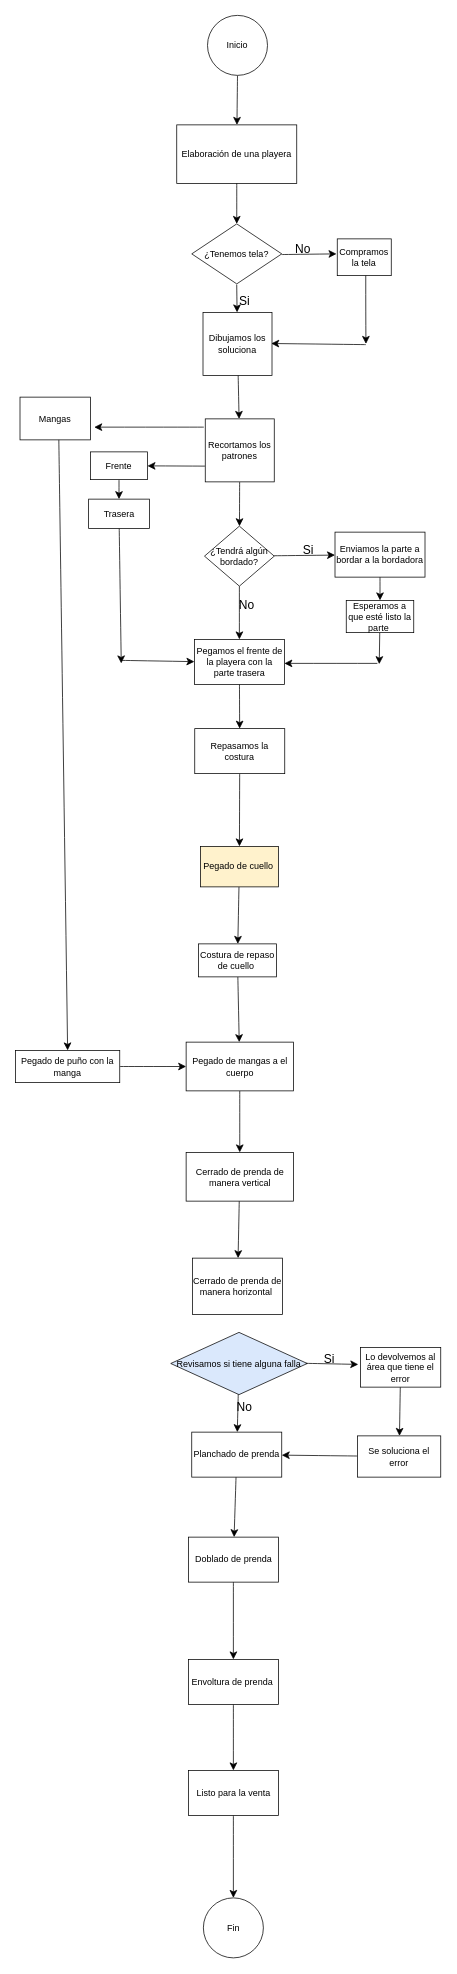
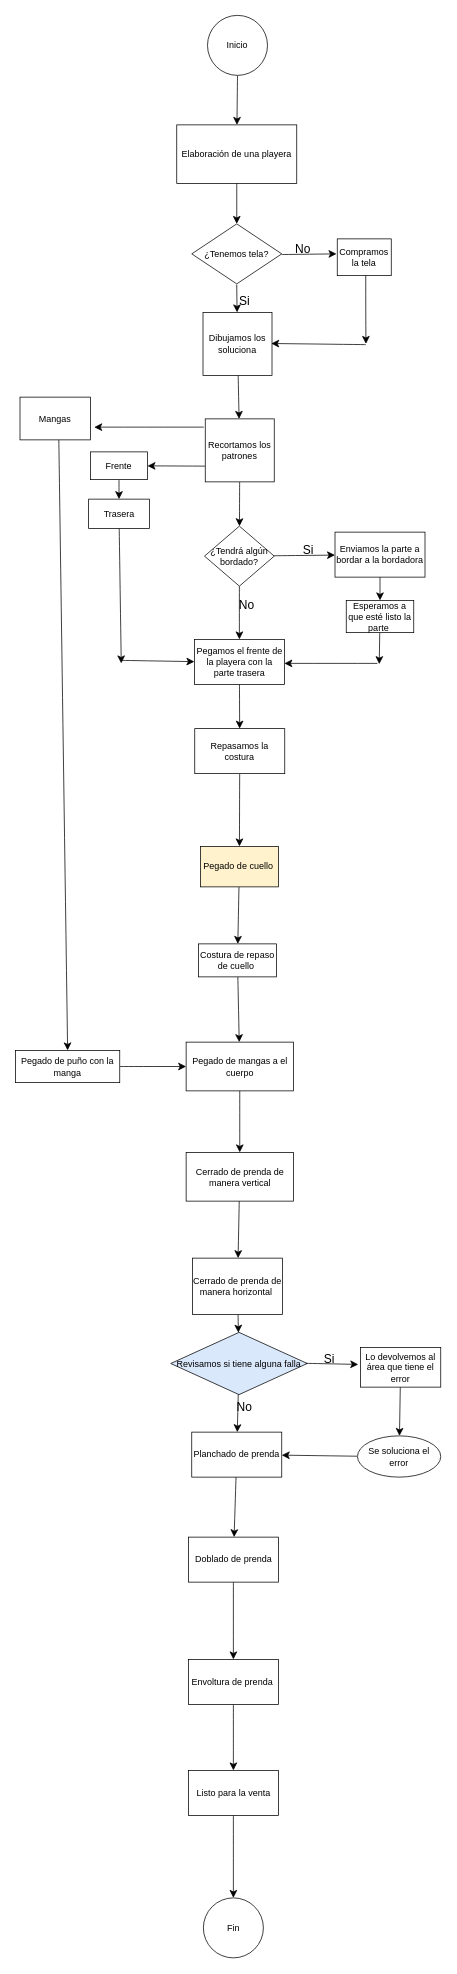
  <mxCell id="0" />
  <mxCell id="1" parent="0" />
  <mxCell id="2" value="Elaboración de una playera" style="rounded=0;whiteSpace=wrap;html=1;" vertex="1" parent="1"><mxGeometry x="235" y="166" width="160" height="78" as="geometry" /></mxCell>
  <mxCell id="3" value="¿Tenemos tela?" style="rhombus;whiteSpace=wrap;html=1;" vertex="1" parent="1"><mxGeometry x="255" y="298" width="120" height="80" as="geometry" /></mxCell>
  <mxCell id="4" value="" style="edgeStyle=none;orthogonalLoop=1;jettySize=auto;html=1;rounded=0;fontSize=12;startSize=8;endSize=8;curved=1;entryX=0.5;entryY=0;entryDx=0;entryDy=0;exitX=0.5;exitY=1;exitDx=0;exitDy=0;" edge="1" parent="1" source="2" target="3"><mxGeometry width="120" relative="1" as="geometry"><mxPoint x="312" y="249" as="sourcePoint" /><mxPoint x="320.558" y="302.342" as="targetPoint" /><Array as="points" /></mxGeometry></mxCell>
  <mxCell id="5" value="" style="edgeStyle=none;orthogonalLoop=1;jettySize=auto;html=1;rounded=0;fontSize=12;startSize=8;endSize=8;curved=1;" edge="1" parent="1"><mxGeometry width="120" relative="1" as="geometry"><mxPoint x="375" y="338.89" as="sourcePoint" /><mxPoint x="448" y="338" as="targetPoint" /><Array as="points" /></mxGeometry></mxCell>
  <mxCell id="6" value="" style="edgeStyle=none;orthogonalLoop=1;jettySize=auto;html=1;rounded=0;fontSize=12;startSize=8;endSize=8;curved=1;" edge="1" parent="1" target="11"><mxGeometry width="120" relative="1" as="geometry"><mxPoint x="314.96" y="379" as="sourcePoint" /><mxPoint x="314" y="456" as="targetPoint" /><Array as="points" /></mxGeometry></mxCell>
  <mxCell id="7" value="Compramos la tela" style="rounded=0;whiteSpace=wrap;html=1;" vertex="1" parent="1"><mxGeometry x="449" y="318" width="72" height="49" as="geometry" /></mxCell>
  <mxCell id="8" value="No" style="text;html=1;align=center;verticalAlign=middle;resizable=0;points=[];autosize=1;strokeColor=none;fillColor=none;fontSize=16;" vertex="1" parent="1"><mxGeometry x="384" y="315" width="38" height="31" as="geometry" /></mxCell>
  <mxCell id="9" value="Si" style="text;html=1;align=center;verticalAlign=middle;resizable=0;points=[];autosize=1;strokeColor=none;fillColor=none;fontSize=16;" vertex="1" parent="1"><mxGeometry x="308.5" y="385.5" width="32" height="31" as="geometry" /></mxCell>
  <mxCell id="10" value="" style="edgeStyle=none;curved=1;rounded=0;orthogonalLoop=1;jettySize=auto;html=1;fontSize=12;startSize=8;endSize=8;" edge="1" parent="1" source="11" target="17"><mxGeometry relative="1" as="geometry" /></mxCell>
  <mxCell id="11" value="Dibujamos los soluciona" style="rounded=0;whiteSpace=wrap;html=1;" vertex="1" parent="1"><mxGeometry x="270" y="416" width="92" height="84" as="geometry" /></mxCell>
  <mxCell id="12" value="" style="edgeStyle=none;orthogonalLoop=1;jettySize=auto;html=1;rounded=0;fontSize=12;startSize=8;endSize=8;curved=1;exitX=0.5;exitY=1;exitDx=0;exitDy=0;movable=1;resizable=1;rotatable=1;deletable=1;editable=1;locked=0;connectable=1;" edge="1" parent="1"><mxGeometry width="120" relative="1" as="geometry"><mxPoint x="487" y="367" as="sourcePoint" /><mxPoint x="487.26" y="458" as="targetPoint" /><Array as="points"><mxPoint x="487" y="420" /></Array></mxGeometry></mxCell>
  <mxCell id="13" value="" style="edgeStyle=none;orthogonalLoop=1;jettySize=auto;html=1;rounded=0;fontSize=12;startSize=8;endSize=8;curved=1;" edge="1" parent="1"><mxGeometry width="120" relative="1" as="geometry"><mxPoint x="487" y="459" as="sourcePoint" /><mxPoint x="361" y="457.5" as="targetPoint" /><Array as="points" /></mxGeometry></mxCell>
  <mxCell id="14" value="" style="edgeStyle=none;curved=1;rounded=0;orthogonalLoop=1;jettySize=auto;html=1;fontSize=12;startSize=8;endSize=8;" edge="1" parent="1" source="17" target="20"><mxGeometry relative="1" as="geometry" /></mxCell>
  <mxCell id="15" value="" style="edgeStyle=none;curved=1;rounded=0;orthogonalLoop=1;jettySize=auto;html=1;fontSize=12;startSize=8;endSize=8;exitX=0;exitY=0.75;exitDx=0;exitDy=0;" edge="1" parent="1" source="17" target="43"><mxGeometry relative="1" as="geometry"><mxPoint x="276" y="610" as="sourcePoint" /><mxPoint x="170" y="610" as="targetPoint" /></mxGeometry></mxCell>
  <mxCell id="16" value="" style="edgeStyle=none;curved=1;rounded=0;orthogonalLoop=1;jettySize=auto;html=1;fontSize=12;startSize=8;endSize=8;" edge="1" parent="1"><mxGeometry relative="1" as="geometry"><mxPoint x="271" y="569" as="sourcePoint" /><mxPoint x="125" y="569" as="targetPoint" /></mxGeometry></mxCell>
  <mxCell id="17" value="Recortamos los patrones" style="rounded=0;whiteSpace=wrap;html=1;" vertex="1" parent="1"><mxGeometry x="273" y="558" width="92" height="84" as="geometry" /></mxCell>
  <mxCell id="18" value="" style="edgeStyle=none;curved=1;rounded=0;orthogonalLoop=1;jettySize=auto;html=1;fontSize=12;startSize=8;endSize=8;" edge="1" parent="1" source="20" target="22"><mxGeometry relative="1" as="geometry" /></mxCell>
  <mxCell id="19" value="" style="edgeStyle=none;curved=1;rounded=0;orthogonalLoop=1;jettySize=auto;html=1;fontSize=12;startSize=8;endSize=8;" edge="1" parent="1" source="20" target="29"><mxGeometry relative="1" as="geometry" /></mxCell>
  <mxCell id="20" value="¿Tendrá algún bordado?" style="rhombus;whiteSpace=wrap;html=1;rounded=0;" vertex="1" parent="1"><mxGeometry x="272" y="701" width="93" height="80" as="geometry" /></mxCell>
  <mxCell id="21" value="" style="edgeStyle=none;curved=1;rounded=0;orthogonalLoop=1;jettySize=auto;html=1;fontSize=12;startSize=8;endSize=8;" edge="1" parent="1" source="22" target="31"><mxGeometry relative="1" as="geometry" /></mxCell>
  <mxCell id="22" value="Pegamos el frente de la playera con la parte trasera" style="rounded=0;whiteSpace=wrap;html=1;" vertex="1" parent="1"><mxGeometry x="258.5" y="852" width="120" height="60" as="geometry" /></mxCell>
  <mxCell id="23" value="No" style="text;html=1;align=center;verticalAlign=middle;resizable=0;points=[];autosize=1;strokeColor=none;fillColor=none;fontSize=16;" vertex="1" parent="1"><mxGeometry x="308.5" y="790" width="38" height="31" as="geometry" /></mxCell>
  <mxCell id="24" value="" style="edgeStyle=none;curved=1;rounded=0;orthogonalLoop=1;jettySize=auto;html=1;fontSize=12;startSize=8;endSize=8;" edge="1" parent="1" source="29" target="27"><mxGeometry relative="1" as="geometry" /></mxCell>
  <mxCell id="25" value="Si" style="text;html=1;align=center;verticalAlign=middle;resizable=0;points=[];autosize=1;strokeColor=none;fillColor=none;fontSize=16;" vertex="1" parent="1"><mxGeometry x="393.5" y="716.5" width="32" height="31" as="geometry" /></mxCell>
  <mxCell id="26" value="" style="edgeStyle=none;curved=1;rounded=0;orthogonalLoop=1;jettySize=auto;html=1;fontSize=12;startSize=8;endSize=8;" edge="1" parent="1" source="27"><mxGeometry relative="1" as="geometry"><mxPoint x="505" y="885" as="targetPoint" /></mxGeometry></mxCell>
  <mxCell id="27" value="Esperamos a que esté listo la parte&amp;nbsp;" style="whiteSpace=wrap;html=1;rounded=0;" vertex="1" parent="1"><mxGeometry x="461" y="800" width="90" height="43" as="geometry" /></mxCell>
  <mxCell id="28" value="" style="edgeStyle=none;orthogonalLoop=1;jettySize=auto;html=1;rounded=0;fontSize=12;startSize=8;endSize=8;curved=1;" edge="1" parent="1"><mxGeometry width="120" relative="1" as="geometry"><mxPoint x="502.5" y="884" as="sourcePoint" /><mxPoint x="378.5" y="884" as="targetPoint" /><Array as="points"><mxPoint x="450.5" y="884" /></Array></mxGeometry></mxCell>
  <mxCell id="29" value="Enviamos la parte a bordar a la bordadora" style="whiteSpace=wrap;html=1;rounded=0;" vertex="1" parent="1"><mxGeometry x="446" y="709" width="120" height="60" as="geometry" /></mxCell>
  <mxCell id="30" value="" style="edgeStyle=none;curved=1;rounded=0;orthogonalLoop=1;jettySize=auto;html=1;fontSize=12;startSize=8;endSize=8;" edge="1" parent="1" source="31" target="33"><mxGeometry relative="1" as="geometry" /></mxCell>
  <mxCell id="31" value="Repasamos la costura" style="rounded=0;whiteSpace=wrap;html=1;" vertex="1" parent="1"><mxGeometry x="259" y="971" width="120" height="60" as="geometry" /></mxCell>
  <mxCell id="32" value="" style="edgeStyle=none;curved=1;rounded=0;orthogonalLoop=1;jettySize=auto;html=1;fontSize=12;startSize=8;endSize=8;" edge="1" parent="1" source="33" target="35"><mxGeometry relative="1" as="geometry" /></mxCell>
  <mxCell id="33" value="Pegado de cuello&amp;nbsp;" style="whiteSpace=wrap;html=1;rounded=0;fillColor=#fff2cc;" vertex="1" parent="1"><mxGeometry x="266.5" y="1128" width="104" height="54" as="geometry" /></mxCell>
  <mxCell id="34" value="" style="edgeStyle=none;curved=1;rounded=0;orthogonalLoop=1;jettySize=auto;html=1;fontSize=12;startSize=8;endSize=8;" edge="1" parent="1" source="35" target="37"><mxGeometry relative="1" as="geometry" /></mxCell>
  <mxCell id="35" value="Costura de repaso de cuello&amp;nbsp;" style="whiteSpace=wrap;html=1;rounded=0;" vertex="1" parent="1"><mxGeometry x="264" y="1258" width="104" height="44" as="geometry" /></mxCell>
  <mxCell id="36" value="" style="edgeStyle=none;curved=1;rounded=0;orthogonalLoop=1;jettySize=auto;html=1;fontSize=12;startSize=8;endSize=8;" edge="1" parent="1" source="37" target="50"><mxGeometry relative="1" as="geometry" /></mxCell>
  <mxCell id="37" value="Pegado de mangas a el cuerpo" style="whiteSpace=wrap;html=1;rounded=0;" vertex="1" parent="1"><mxGeometry x="247.5" y="1389" width="143" height="65" as="geometry" /></mxCell>
  <mxCell id="38" value="" style="edgeStyle=none;curved=1;rounded=0;orthogonalLoop=1;jettySize=auto;html=1;fontSize=12;startSize=8;endSize=8;" edge="1" parent="1" source="39" target="37"><mxGeometry relative="1" as="geometry" /></mxCell>
  <mxCell id="39" value="Pegado de puño con la manga" style="whiteSpace=wrap;html=1;rounded=0;" vertex="1" parent="1"><mxGeometry x="20" y="1400" width="139" height="43" as="geometry" /></mxCell>
  <mxCell id="40" value="" style="edgeStyle=none;curved=1;rounded=0;orthogonalLoop=1;jettySize=auto;html=1;fontSize=12;startSize=8;endSize=8;entryX=0.5;entryY=0;entryDx=0;entryDy=0;" edge="1" parent="1" target="39"><mxGeometry relative="1" as="geometry"><mxPoint x="77.686" y="580" as="sourcePoint" /><mxPoint x="78" y="1084" as="targetPoint" /></mxGeometry></mxCell>
  <mxCell id="41" value="Mangas" style="whiteSpace=wrap;html=1;rounded=0;" vertex="1" parent="1"><mxGeometry x="26" y="529" width="94" height="57" as="geometry" /></mxCell>
  <mxCell id="42" value="" style="edgeStyle=none;curved=1;rounded=0;orthogonalLoop=1;jettySize=auto;html=1;fontSize=12;startSize=8;endSize=8;" edge="1" parent="1" source="43" target="45"><mxGeometry relative="1" as="geometry"><mxPoint x="158" y="697" as="targetPoint" /></mxGeometry></mxCell>
  <mxCell id="43" value="Frente" style="rounded=0;whiteSpace=wrap;html=1;" vertex="1" parent="1"><mxGeometry x="120" y="602" width="76" height="37" as="geometry" /></mxCell>
  <mxCell id="44" value="" style="edgeStyle=none;curved=1;rounded=0;orthogonalLoop=1;jettySize=auto;html=1;fontSize=12;startSize=8;endSize=8;" edge="1" parent="1" source="45"><mxGeometry relative="1" as="geometry"><mxPoint x="161" y="884" as="targetPoint" /></mxGeometry></mxCell>
  <mxCell id="45" value="Trasera" style="rounded=0;whiteSpace=wrap;html=1;" vertex="1" parent="1"><mxGeometry x="117.5" y="665" width="81" height="39" as="geometry" /></mxCell>
  <mxCell id="46" value="" style="edgeStyle=none;orthogonalLoop=1;jettySize=auto;html=1;rounded=0;fontSize=12;startSize=8;endSize=8;curved=1;" edge="1" parent="1"><mxGeometry width="120" relative="1" as="geometry"><mxPoint x="161" y="880" as="sourcePoint" /><mxPoint x="258.5" y="881.69" as="targetPoint" /><Array as="points" /></mxGeometry></mxCell>
  <mxCell id="47" value="" style="edgeStyle=none;curved=1;rounded=0;orthogonalLoop=1;jettySize=auto;html=1;fontSize=12;startSize=8;endSize=8;" edge="1" parent="1" source="50" target="49"><mxGeometry relative="1" as="geometry" /></mxCell>
+ <mxCell id="48" value="" style="edgeStyle=none;curved=1;rounded=0;orthogonalLoop=1;jettySize=auto;html=1;fontSize=12;startSize=8;endSize=8;" edge="1" parent="1" source="49" target="60"><mxGeometry relative="1" as="geometry" /></mxCell>
  <mxCell id="49" value="Cerrado de prenda de manera horizontal&amp;nbsp;" style="whiteSpace=wrap;html=1;rounded=0;" vertex="1" parent="1"><mxGeometry x="256" y="1677" width="120" height="75" as="geometry" /></mxCell>
  <mxCell id="50" value="Cerrado de prenda de manera vertical" style="whiteSpace=wrap;html=1;rounded=0;" vertex="1" parent="1"><mxGeometry x="247.5" y="1536" width="143" height="65" as="geometry" /></mxCell>
  <mxCell id="51" value="" style="edgeStyle=none;curved=1;rounded=0;orthogonalLoop=1;jettySize=auto;html=1;fontSize=12;startSize=8;endSize=8;" edge="1" parent="1" source="52" target="54"><mxGeometry relative="1" as="geometry" /></mxCell>
  <mxCell id="52" value="Planchado de prenda" style="whiteSpace=wrap;html=1;rounded=0;" vertex="1" parent="1"><mxGeometry x="255" y="1909" width="120" height="60" as="geometry" /></mxCell>
  <mxCell id="53" value="" style="edgeStyle=none;curved=1;rounded=0;orthogonalLoop=1;jettySize=auto;html=1;fontSize=12;startSize=8;endSize=8;" edge="1" parent="1" source="54" target="56"><mxGeometry relative="1" as="geometry" /></mxCell>
  <mxCell id="54" value="Doblado de prenda" style="whiteSpace=wrap;html=1;rounded=0;" vertex="1" parent="1"><mxGeometry x="250.5" y="2049" width="120" height="60" as="geometry" /></mxCell>
  <mxCell id="55" value="" style="edgeStyle=none;curved=1;rounded=0;orthogonalLoop=1;jettySize=auto;html=1;fontSize=12;startSize=8;endSize=8;" edge="1" parent="1" source="56" target="58"><mxGeometry relative="1" as="geometry" /></mxCell>
  <mxCell id="56" value="Envoltura de prenda&amp;nbsp;" style="whiteSpace=wrap;html=1;rounded=0;" vertex="1" parent="1"><mxGeometry x="250.5" y="2212" width="120" height="60" as="geometry" /></mxCell>
  <mxCell id="57" value="" style="edgeStyle=none;curved=1;rounded=0;orthogonalLoop=1;jettySize=auto;html=1;fontSize=12;startSize=8;endSize=8;" edge="1" parent="1" source="58" target="71"><mxGeometry relative="1" as="geometry" /></mxCell>
  <mxCell id="58" value="Listo para la venta" style="whiteSpace=wrap;html=1;rounded=0;" vertex="1" parent="1"><mxGeometry x="250.5" y="2360" width="120" height="60" as="geometry" /></mxCell>
  <mxCell id="59" value="" style="edgeStyle=none;curved=1;rounded=0;orthogonalLoop=1;jettySize=auto;html=1;fontSize=12;startSize=8;endSize=8;" edge="1" parent="1" source="60" target="52"><mxGeometry relative="1" as="geometry" /></mxCell>
  <mxCell id="60" value="Revisamos si tiene alguna falla" style="rhombus;whiteSpace=wrap;html=1;rounded=0;fillColor=#dae8fc;" vertex="1" parent="1"><mxGeometry x="227" y="1776" width="182" height="83" as="geometry" /></mxCell>
  <mxCell id="61" value="" style="edgeStyle=none;curved=1;rounded=0;orthogonalLoop=1;jettySize=auto;html=1;fontSize=12;startSize=8;endSize=8;" edge="1" parent="1" source="62" target="68"><mxGeometry relative="1" as="geometry" /></mxCell>
  <mxCell id="62" value="Lo devolvemos al área que tiene el error" style="whiteSpace=wrap;html=1;rounded=0;" vertex="1" parent="1"><mxGeometry x="480" y="1796" width="107" height="53" as="geometry" /></mxCell>
  <mxCell id="63" value="No" style="text;html=1;align=center;verticalAlign=middle;resizable=0;points=[];autosize=1;strokeColor=none;fillColor=none;fontSize=16;" vertex="1" parent="1"><mxGeometry x="305.5" y="1859" width="38" height="31" as="geometry" /></mxCell>
  <mxCell id="64" value="" style="group" vertex="1" connectable="0" parent="1"><mxGeometry x="407" y="1798" width="70" height="31" as="geometry" /></mxCell>
  <mxCell id="65" value="" style="edgeStyle=none;curved=1;rounded=0;orthogonalLoop=1;jettySize=auto;html=1;fontSize=12;startSize=8;endSize=8;" edge="1" parent="64"><mxGeometry relative="1" as="geometry"><mxPoint y="19.282" as="sourcePoint" /><mxPoint x="70" y="20.713" as="targetPoint" /></mxGeometry></mxCell>
  <mxCell id="66" value="Si" style="text;html=1;align=center;verticalAlign=middle;resizable=0;points=[];autosize=1;strokeColor=none;fillColor=none;fontSize=16;" vertex="1" parent="64"><mxGeometry x="15.062" y="-3" width="32" height="31" as="geometry" /></mxCell>
  <mxCell id="67" value="" style="edgeStyle=none;curved=1;rounded=0;orthogonalLoop=1;jettySize=auto;html=1;fontSize=12;startSize=8;endSize=8;" edge="1" parent="1" source="68" target="52"><mxGeometry relative="1" as="geometry" /></mxCell>
- <mxCell id="68" value="Se soluciona el error" style="whiteSpace=wrap;html=1;rounded=0;" vertex="1" parent="1"><mxGeometry x="476" y="1914" width="111" height="55" as="geometry" /></mxCell>
+ <mxCell id="68" value="Se soluciona el error" style="ellipse;whiteSpace=wrap;html=1;" vertex="1" parent="1"><mxGeometry x="476" y="1914" width="111" height="55" as="geometry" /></mxCell>
  <mxCell id="69" value="" style="edgeStyle=none;curved=1;rounded=0;orthogonalLoop=1;jettySize=auto;html=1;fontSize=12;startSize=8;endSize=8;" edge="1" parent="1" source="70" target="2"><mxGeometry relative="1" as="geometry" /></mxCell>
  <mxCell id="70" value="Inicio" style="ellipse;whiteSpace=wrap;html=1;" vertex="1" parent="1"><mxGeometry x="276" y="20" width="80" height="80" as="geometry" /></mxCell>
  <mxCell id="71" value="Fin" style="ellipse;whiteSpace=wrap;html=1;rounded=0;" vertex="1" parent="1"><mxGeometry x="270.5" y="2530" width="80" height="80" as="geometry" /></mxCell>
